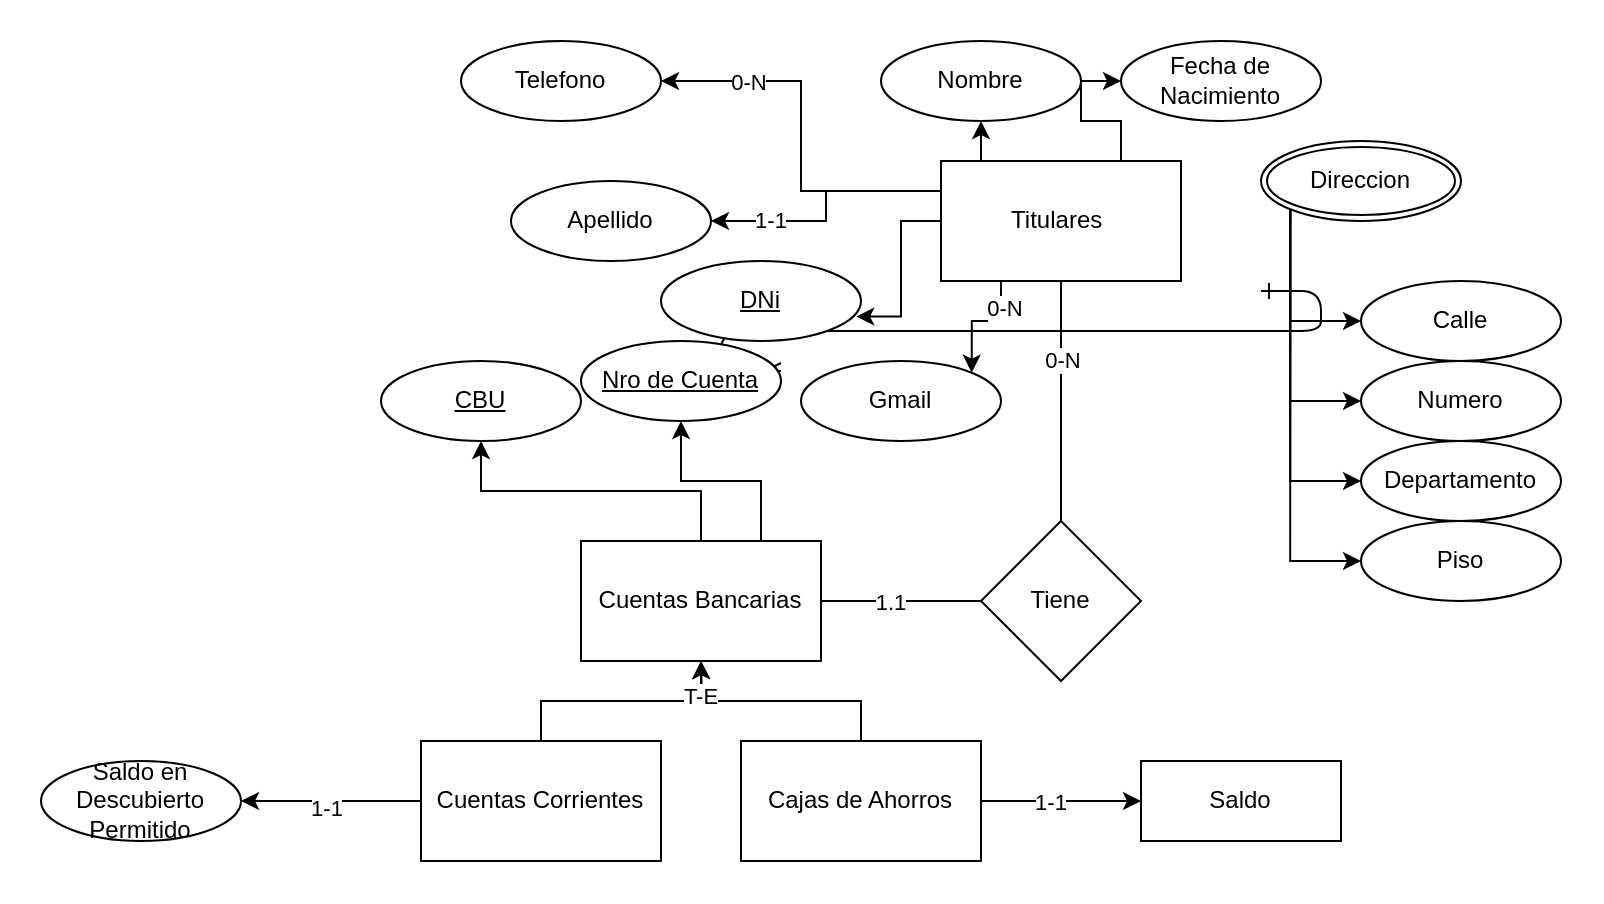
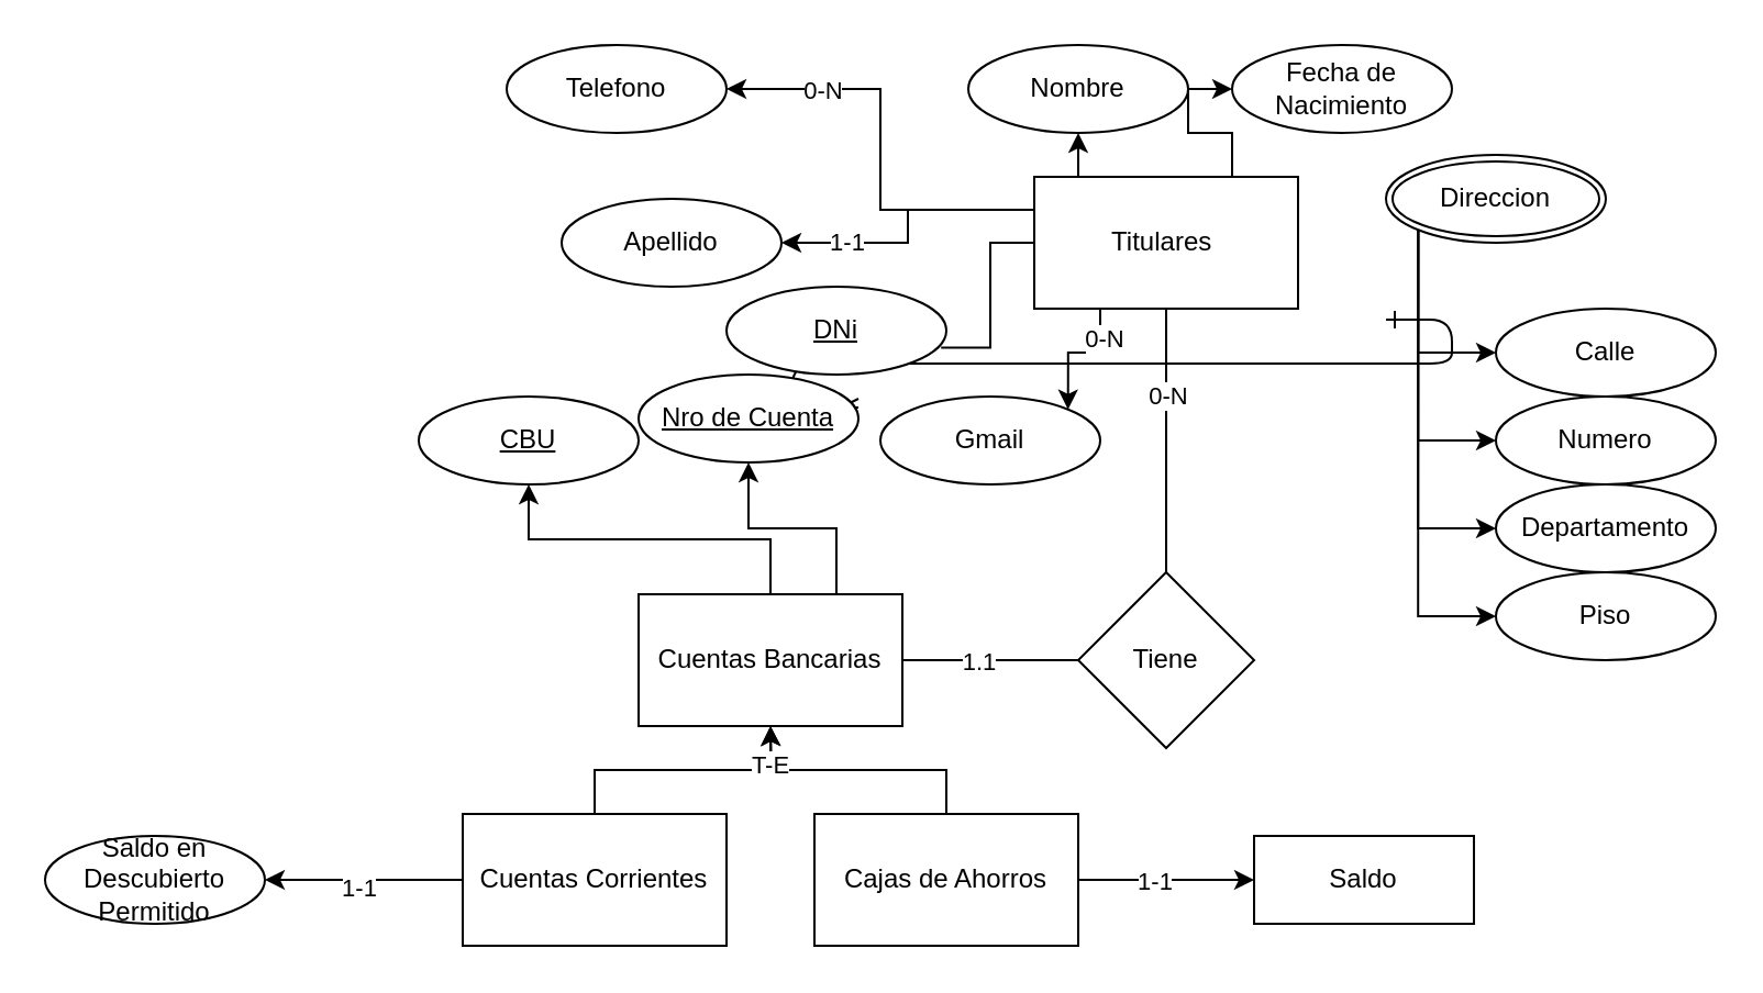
  <mxCell id="0" />
  <mxCell id="1" parent="0" />
  <mxCell id="2" value="" style="edgeStyle=entityRelationEdgeStyle;endArrow=ERzeroToMany;startArrow=ERone;endFill=1;startFill=0;" parent="1" edge="1"><mxGeometry width="100" height="100" relative="1" as="geometry"><mxPoint x="630" y="145" as="sourcePoint" /><mxPoint x="390" y="185" as="targetPoint" /></mxGeometry></mxCell>
  <mxCell id="3" style="edgeStyle=orthogonalEdgeStyle;rounded=0;orthogonalLoop=1;jettySize=auto;html=1;exitX=0.75;exitY=0;exitDx=0;exitDy=0;entryX=0.5;entryY=1;entryDx=0;entryDy=0;" edge="1" parent="1" source="5" target="6"><mxGeometry relative="1" as="geometry" /></mxCell>
  <mxCell id="4" style="edgeStyle=orthogonalEdgeStyle;rounded=0;orthogonalLoop=1;jettySize=auto;html=1;exitX=0.5;exitY=0;exitDx=0;exitDy=0;entryX=0.5;entryY=1;entryDx=0;entryDy=0;" edge="1" parent="1" source="5" target="7"><mxGeometry relative="1" as="geometry" /></mxCell>
  <mxCell id="5" value="Cuentas Bancarias" style="rounded=0;whiteSpace=wrap;html=1;" vertex="1" parent="1"><mxGeometry x="290" y="270" width="120" height="60" as="geometry" /></mxCell>
  <mxCell id="6" value="Nro de Cuenta" style="ellipse;whiteSpace=wrap;html=1;align=center;fontStyle=4;" vertex="1" parent="1"><mxGeometry x="290" y="170" width="100" height="40" as="geometry" /></mxCell>
  <mxCell id="7" value="CBU" style="ellipse;whiteSpace=wrap;html=1;align=center;fontStyle=4;" vertex="1" parent="1"><mxGeometry x="190" y="180" width="100" height="40" as="geometry" /></mxCell>
  <mxCell id="8" style="edgeStyle=orthogonalEdgeStyle;rounded=0;orthogonalLoop=1;jettySize=auto;html=1;exitX=0.5;exitY=0;exitDx=0;exitDy=0;entryX=0.5;entryY=1;entryDx=0;entryDy=0;" edge="1" parent="1" source="11" target="5"><mxGeometry relative="1" as="geometry" /></mxCell>
  <mxCell id="9" style="edgeStyle=orthogonalEdgeStyle;rounded=0;orthogonalLoop=1;jettySize=auto;html=1;exitX=0;exitY=0.5;exitDx=0;exitDy=0;entryX=1;entryY=0.5;entryDx=0;entryDy=0;" edge="1" parent="1" source="11" target="18"><mxGeometry relative="1" as="geometry" /></mxCell>
  <mxCell id="10" value="1-1" style="edgeLabel;html=1;align=center;verticalAlign=middle;resizable=0;points=[];" vertex="1" connectable="0" parent="9"><mxGeometry x="0.067" y="3" relative="1" as="geometry"><mxPoint as="offset" /></mxGeometry></mxCell>
  <mxCell id="11" value="Cuentas Corrientes" style="rounded=0;whiteSpace=wrap;html=1;" vertex="1" parent="1"><mxGeometry x="210" y="370" width="120" height="60" as="geometry" /></mxCell>
  <mxCell id="12" style="edgeStyle=orthogonalEdgeStyle;rounded=0;orthogonalLoop=1;jettySize=auto;html=1;exitX=0.5;exitY=0;exitDx=0;exitDy=0;" edge="1" parent="1" source="16"><mxGeometry relative="1" as="geometry"><mxPoint x="350" y="330" as="targetPoint" /></mxGeometry></mxCell>
  <mxCell id="13" value="T-E" style="edgeLabel;html=1;align=center;verticalAlign=middle;resizable=0;points=[];" vertex="1" connectable="0" parent="12"><mxGeometry x="0.703" y="1" relative="1" as="geometry"><mxPoint as="offset" /></mxGeometry></mxCell>
  <mxCell id="14" style="edgeStyle=orthogonalEdgeStyle;rounded=0;orthogonalLoop=1;jettySize=auto;html=1;exitX=1;exitY=0.5;exitDx=0;exitDy=0;entryX=0;entryY=0.5;entryDx=0;entryDy=0;" edge="1" parent="1" source="16" target="17"><mxGeometry relative="1" as="geometry" /></mxCell>
  <mxCell id="15" value="1-1" style="edgeLabel;html=1;align=center;verticalAlign=middle;resizable=0;points=[];" vertex="1" connectable="0" parent="14"><mxGeometry x="-0.15" relative="1" as="geometry"><mxPoint as="offset" /></mxGeometry></mxCell>
  <mxCell id="16" value="Cajas de Ahorros" style="rounded=0;whiteSpace=wrap;html=1;" vertex="1" parent="1"><mxGeometry x="370" y="370" width="120" height="60" as="geometry" /></mxCell>
  <mxCell id="17" value="Saldo" style="whiteSpace=wrap;html=1;align=center;rounded=0;" vertex="1" parent="1"><mxGeometry x="570" y="380" width="100" height="40" as="geometry" /></mxCell>
  <mxCell id="18" value="Saldo en Descubierto Permitido" style="ellipse;whiteSpace=wrap;html=1;align=center;" vertex="1" parent="1"><mxGeometry x="20" y="380" width="100" height="40" as="geometry" /></mxCell>
- <mxCell id="19" style="edgeStyle=orthogonalEdgeStyle;rounded=0;orthogonalLoop=1;jettySize=auto;html=1;exitX=0;exitY=0.5;exitDx=0;exitDy=0;entryX=0.976;entryY=0.695;entryDx=0;entryDy=0;entryPerimeter=0;" edge="1" parent="1" source="28" target="34"><mxGeometry relative="1" as="geometry" /></mxCell>
+ <mxCell id="19" style="edgeStyle=orthogonalEdgeStyle;rounded=0;orthogonalLoop=1;jettySize=auto;html=1;exitX=0;exitY=0.5;exitDx=0;exitDy=0;entryX=0.976;entryY=0.695;entryDx=0;entryDy=0;entryPerimeter=0;endArrow=none;" edge="1" parent="1" source="28" target="34"><mxGeometry relative="1" as="geometry" /></mxCell>
  <mxCell id="20" style="edgeStyle=orthogonalEdgeStyle;rounded=0;orthogonalLoop=1;jettySize=auto;html=1;exitX=0;exitY=0.25;exitDx=0;exitDy=0;" edge="1" parent="1" source="28" target="35"><mxGeometry relative="1" as="geometry" /></mxCell>
  <mxCell id="21" value="1-1" style="edgeLabel;html=1;align=center;verticalAlign=middle;resizable=0;points=[];" vertex="1" connectable="0" parent="20"><mxGeometry x="0.554" y="-1" relative="1" as="geometry"><mxPoint as="offset" /></mxGeometry></mxCell>
  <mxCell id="22" style="edgeStyle=orthogonalEdgeStyle;rounded=0;orthogonalLoop=1;jettySize=auto;html=1;exitX=0.25;exitY=0;exitDx=0;exitDy=0;entryX=0.5;entryY=1;entryDx=0;entryDy=0;" edge="1" parent="1" source="28" target="36"><mxGeometry relative="1" as="geometry" /></mxCell>
  <mxCell id="23" style="edgeStyle=orthogonalEdgeStyle;rounded=0;orthogonalLoop=1;jettySize=auto;html=1;exitX=0.75;exitY=0;exitDx=0;exitDy=0;entryX=0;entryY=0.5;entryDx=0;entryDy=0;" edge="1" parent="1" source="28" target="37"><mxGeometry relative="1" as="geometry" /></mxCell>
  <mxCell id="24" style="edgeStyle=orthogonalEdgeStyle;rounded=0;orthogonalLoop=1;jettySize=auto;html=1;exitX=0;exitY=0.25;exitDx=0;exitDy=0;entryX=1;entryY=0.5;entryDx=0;entryDy=0;" edge="1" parent="1" source="28" target="47"><mxGeometry relative="1" as="geometry" /></mxCell>
  <mxCell id="25" value="0-N" style="edgeLabel;html=1;align=center;verticalAlign=middle;resizable=0;points=[];" vertex="1" connectable="0" parent="24"><mxGeometry x="0.559" relative="1" as="geometry"><mxPoint as="offset" /></mxGeometry></mxCell>
  <mxCell id="26" style="edgeStyle=orthogonalEdgeStyle;rounded=0;orthogonalLoop=1;jettySize=auto;html=1;exitX=0.25;exitY=1;exitDx=0;exitDy=0;entryX=1;entryY=0;entryDx=0;entryDy=0;" edge="1" parent="1" source="28" target="48"><mxGeometry relative="1" as="geometry" /></mxCell>
  <mxCell id="27" value="0-N" style="edgeLabel;html=1;align=center;verticalAlign=middle;resizable=0;points=[];" vertex="1" connectable="0" parent="26"><mxGeometry x="-0.577" y="1" relative="1" as="geometry"><mxPoint as="offset" /></mxGeometry></mxCell>
  <mxCell id="28" value="Titulares&amp;nbsp;" style="rounded=0;whiteSpace=wrap;html=1;" vertex="1" parent="1"><mxGeometry x="470" y="80" width="120" height="60" as="geometry" /></mxCell>
  <mxCell id="29" value="Tiene" style="rhombus;whiteSpace=wrap;html=1;" vertex="1" parent="1"><mxGeometry x="490" y="260" width="80" height="80" as="geometry" /></mxCell>
  <mxCell id="30" value="" style="endArrow=none;html=1;rounded=0;entryX=0.5;entryY=1;entryDx=0;entryDy=0;" edge="1" parent="1" source="29" target="28"><mxGeometry width="50" height="50" relative="1" as="geometry"><mxPoint x="530" y="229.289" as="sourcePoint" /><mxPoint x="530" y="179.289" as="targetPoint" /></mxGeometry></mxCell>
  <mxCell id="31" value="0-N" style="edgeLabel;html=1;align=center;verticalAlign=middle;resizable=0;points=[];" vertex="1" connectable="0" parent="30"><mxGeometry x="0.353" relative="1" as="geometry"><mxPoint as="offset" /></mxGeometry></mxCell>
  <mxCell id="32" value="" style="endArrow=none;html=1;rounded=0;entryX=0;entryY=0.5;entryDx=0;entryDy=0;" edge="1" parent="1" source="5" target="29"><mxGeometry width="50" height="50" relative="1" as="geometry"><mxPoint x="410" y="350" as="sourcePoint" /><mxPoint x="480.711" y="300" as="targetPoint" /></mxGeometry></mxCell>
  <mxCell id="33" value="1.1" style="edgeLabel;html=1;align=center;verticalAlign=middle;resizable=0;points=[];" vertex="1" connectable="0" parent="32"><mxGeometry x="-0.15" relative="1" as="geometry"><mxPoint as="offset" /></mxGeometry></mxCell>
  <mxCell id="34" value="DNi" style="ellipse;whiteSpace=wrap;html=1;align=center;fontStyle=4;" vertex="1" parent="1"><mxGeometry x="330" y="130" width="100" height="40" as="geometry" /></mxCell>
  <mxCell id="35" value="Apellido" style="ellipse;whiteSpace=wrap;html=1;align=center;" vertex="1" parent="1"><mxGeometry x="255" y="90" width="100" height="40" as="geometry" /></mxCell>
  <mxCell id="36" value="Nombre" style="ellipse;whiteSpace=wrap;html=1;align=center;" vertex="1" parent="1"><mxGeometry x="440" y="20" width="100" height="40" as="geometry" /></mxCell>
  <mxCell id="37" value="Fecha de Nacimiento" style="ellipse;whiteSpace=wrap;html=1;align=center;" vertex="1" parent="1"><mxGeometry x="560" y="20" width="100" height="40" as="geometry" /></mxCell>
  <mxCell id="38" style="edgeStyle=orthogonalEdgeStyle;rounded=0;orthogonalLoop=1;jettySize=auto;html=1;exitX=0;exitY=1;exitDx=0;exitDy=0;entryX=0;entryY=0.5;entryDx=0;entryDy=0;" edge="1" parent="1" source="42" target="46"><mxGeometry relative="1" as="geometry" /></mxCell>
  <mxCell id="39" style="edgeStyle=orthogonalEdgeStyle;rounded=0;orthogonalLoop=1;jettySize=auto;html=1;exitX=0;exitY=1;exitDx=0;exitDy=0;entryX=0;entryY=0.5;entryDx=0;entryDy=0;" edge="1" parent="1" source="42" target="43"><mxGeometry relative="1" as="geometry" /></mxCell>
  <mxCell id="40" style="edgeStyle=orthogonalEdgeStyle;rounded=0;orthogonalLoop=1;jettySize=auto;html=1;exitX=0;exitY=1;exitDx=0;exitDy=0;entryX=0;entryY=0.5;entryDx=0;entryDy=0;" edge="1" parent="1" source="42" target="44"><mxGeometry relative="1" as="geometry" /></mxCell>
  <mxCell id="41" style="edgeStyle=orthogonalEdgeStyle;rounded=0;orthogonalLoop=1;jettySize=auto;html=1;exitX=0;exitY=1;exitDx=0;exitDy=0;entryX=0;entryY=0.5;entryDx=0;entryDy=0;" edge="1" parent="1" source="42" target="45"><mxGeometry relative="1" as="geometry" /></mxCell>
  <mxCell id="42" value="Direccion" style="ellipse;shape=doubleEllipse;margin=3;whiteSpace=wrap;html=1;align=center;" vertex="1" parent="1"><mxGeometry x="630" y="70" width="100" height="40" as="geometry" /></mxCell>
  <mxCell id="43" value="Calle" style="ellipse;whiteSpace=wrap;html=1;align=center;" vertex="1" parent="1"><mxGeometry x="680" y="140" width="100" height="40" as="geometry" /></mxCell>
  <mxCell id="44" value="Numero" style="ellipse;whiteSpace=wrap;html=1;align=center;" vertex="1" parent="1"><mxGeometry x="680" y="180" width="100" height="40" as="geometry" /></mxCell>
  <mxCell id="45" value="Departamento" style="ellipse;whiteSpace=wrap;html=1;align=center;" vertex="1" parent="1"><mxGeometry x="680" y="220" width="100" height="40" as="geometry" /></mxCell>
  <mxCell id="46" value="Piso" style="ellipse;whiteSpace=wrap;html=1;align=center;" vertex="1" parent="1"><mxGeometry x="680" y="260" width="100" height="40" as="geometry" /></mxCell>
  <mxCell id="47" value="Telefono" style="ellipse;whiteSpace=wrap;html=1;align=center;" vertex="1" parent="1"><mxGeometry x="230" y="20" width="100" height="40" as="geometry" /></mxCell>
  <mxCell id="48" value="Gmail" style="ellipse;whiteSpace=wrap;html=1;align=center;" vertex="1" parent="1"><mxGeometry x="400" y="180" width="100" height="40" as="geometry" /></mxCell>
